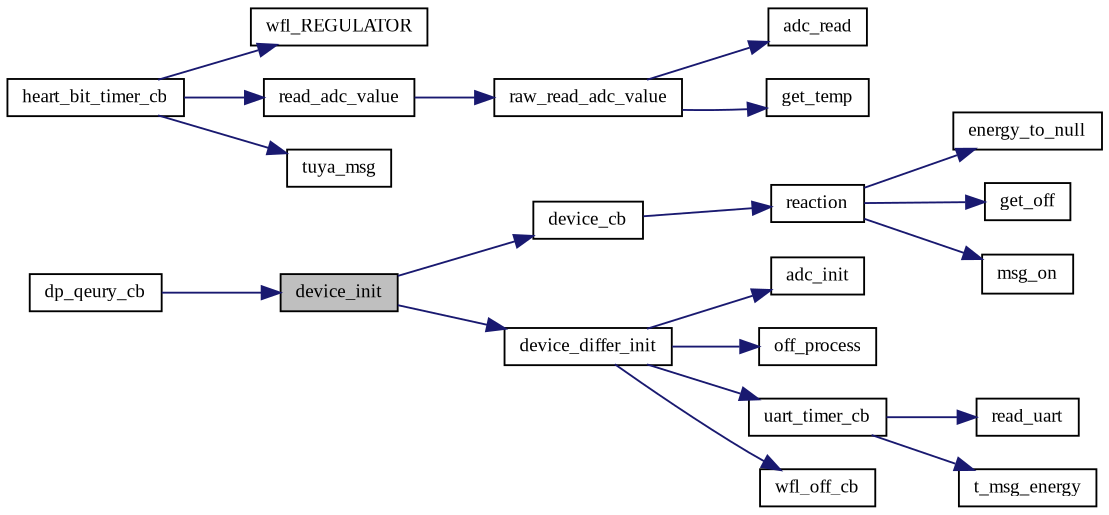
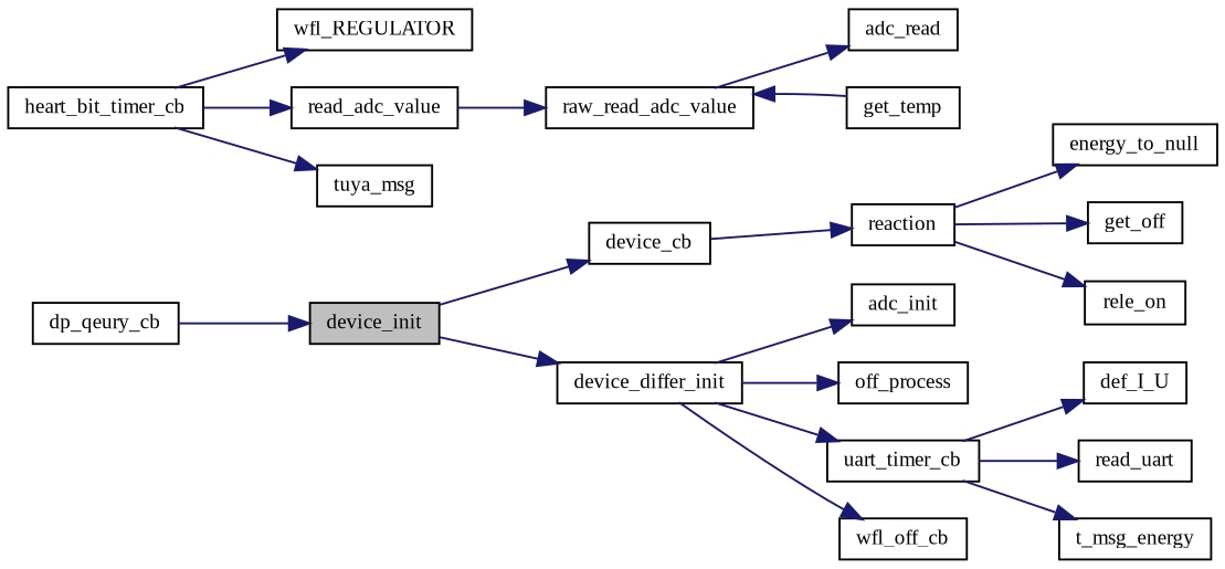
  digraph {
    fontname="Liberation Serif"
    rankdir=LR
    node [color=black fillcolor=white fontname="Liberation Serif" fontsize=10 shape=record style=filled]
    edge [color=midnightblue fontname="Liberation Serif" fontsize=10 labelfontname=Helvetica labelfontsize=10 style=solid]
    n1 [fillcolor=grey75 fontcolor=black height=0.2 label=device_init width=0.4]
    n2 [height=0.2 label=device_cb width=0.4]
    n3 [height=0.2 label=device_differ_init width=0.4]
    n4 [height=0.2 label=reaction width=0.4]
    n5 [height=0.2 label=adc_init width=0.4]
    n6 [height=0.2 label=off_process width=0.4]
    n7 [height=0.2 label=uart_timer_cb width=0.4]
    n8 [height=0.2 label=wfl_off_cb width=0.4]
    n9 [height=0.2 label=dp_qeury_cb width=0.4]
    n10 [height=0.2 label=energy_to_null width=0.4]
    n11 [height=0.2 label=get_off width=0.4]
-   n12 [height=0.2 label=msg_on width=0.4]
+   n12 [height=0.2 label=rele_on width=0.4]
    n13 [height=0.2 label=heart_bit_timer_cb width=0.4]
    n14 [height=0.2 label=wfl_REGULATOR width=0.4]
    n15 [height=0.2 label=read_adc_value width=0.4]
    n16 [height=0.2 label=tuya_msg width=0.4]
+   n17 [height=0.2 label=def_I_U width=0.4]
    n18 [height=0.2 label=read_uart width=0.4]
    n19 [height=0.2 label=t_msg_energy width=0.4]
    n20 [height=0.2 label=raw_read_adc_value width=0.4]
    n21 [height=0.2 label=adc_read width=0.4]
    n22 [height=0.2 label=get_temp width=0.4]
    n1 -> n2
    n1 -> n3
    n2 -> n4
    n3 -> n5
    n3 -> n6
    n3 -> n7
    n3 -> n8
    n4 -> n10
    n4 -> n11
    n4 -> n12
+   n7 -> n17
    n7 -> n18
    n7 -> n19
    n9 -> n1
    n13 -> n14
    n13 -> n15
    n13 -> n16
    n15 -> n20
    n20 -> n21
-   n20 -> n22
+   n22 -> n20
  }
